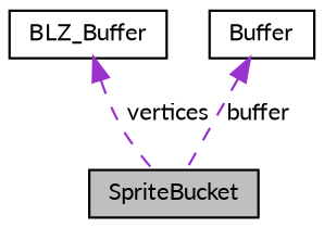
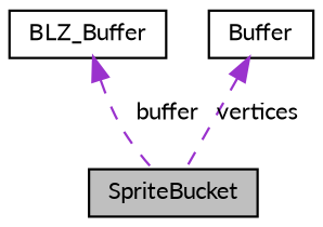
  digraph {
    fontname=Lato
    node [color=black fillcolor=white fontname=Lato fontsize=10 shape=record style=filled]
    edge [color=darkorchid3 dir=back fontname=Lato fontsize=10 labelfontname=Helvetica labelfontsize=10 style=dashed]
    n1 [fillcolor=grey75 fontcolor=black height=0.2 label=SpriteBucket width=0.4]
    n2 [height=0.2 label=BLZ_Buffer width=0.4]
    n3 [height=0.2 label=Buffer width=0.4]
-   n2 -> n1 [label=" vertices"]
-   n3 -> n1 [label=" buffer"]
+   n2 -> n1 [label=" buffer"]
+   n3 -> n1 [label=" vertices"]
  }
